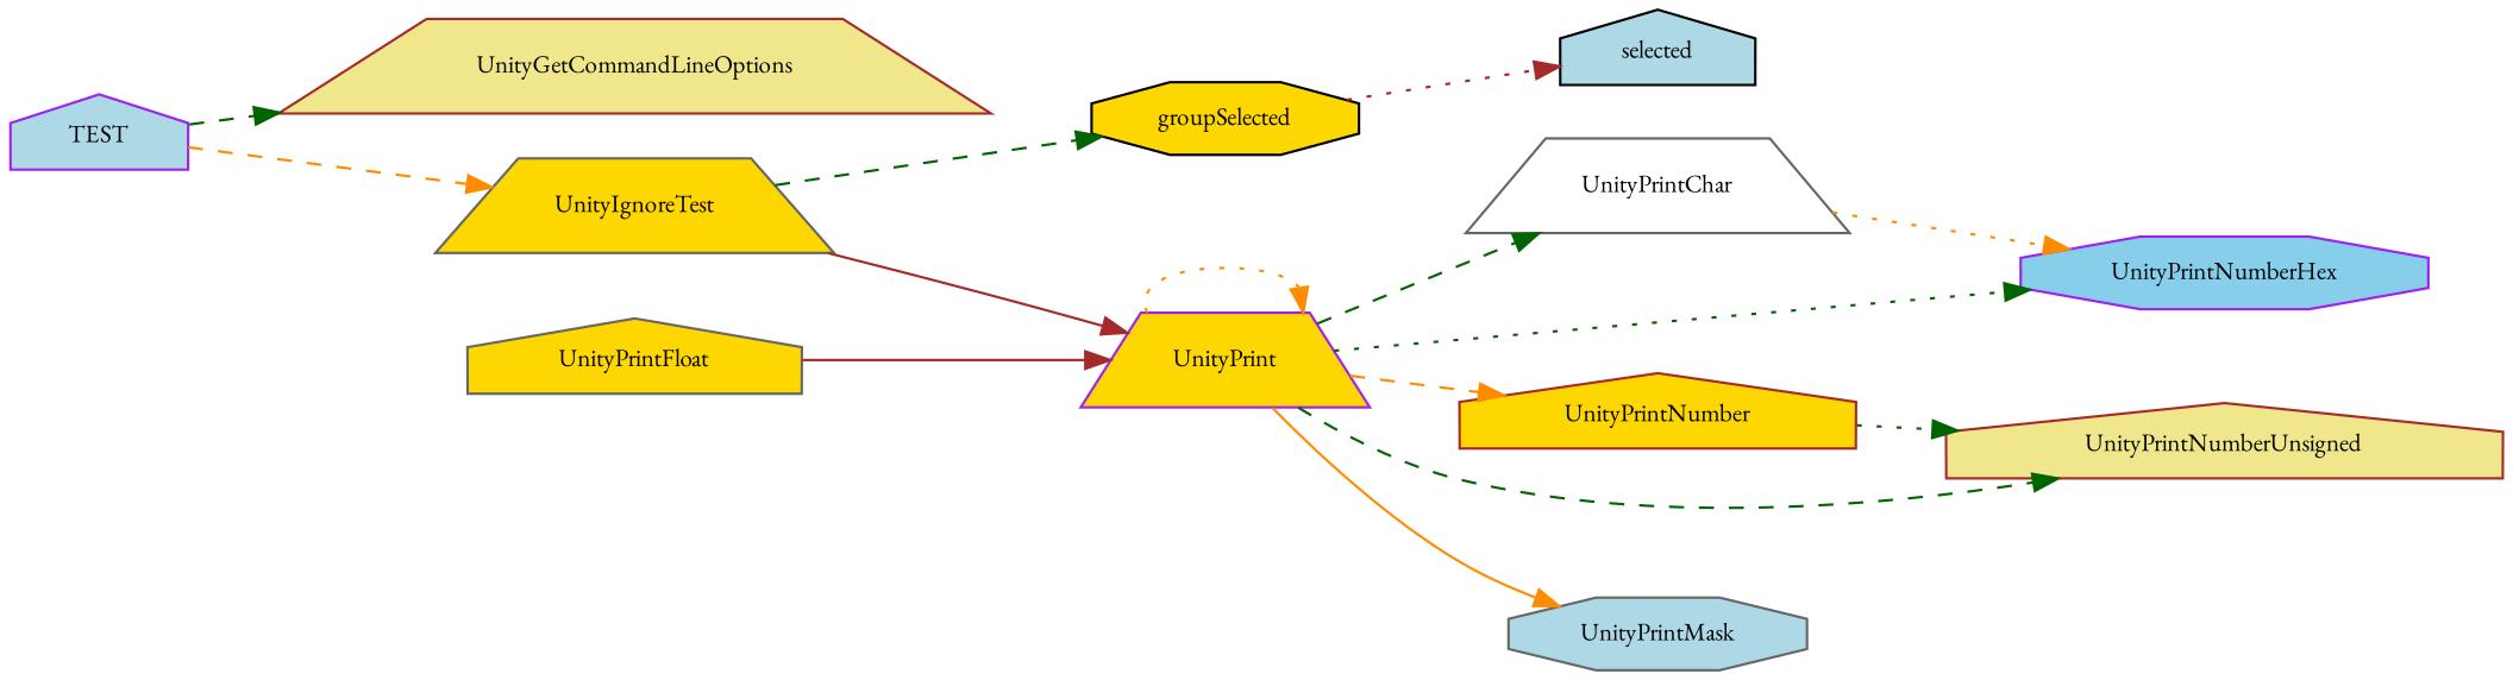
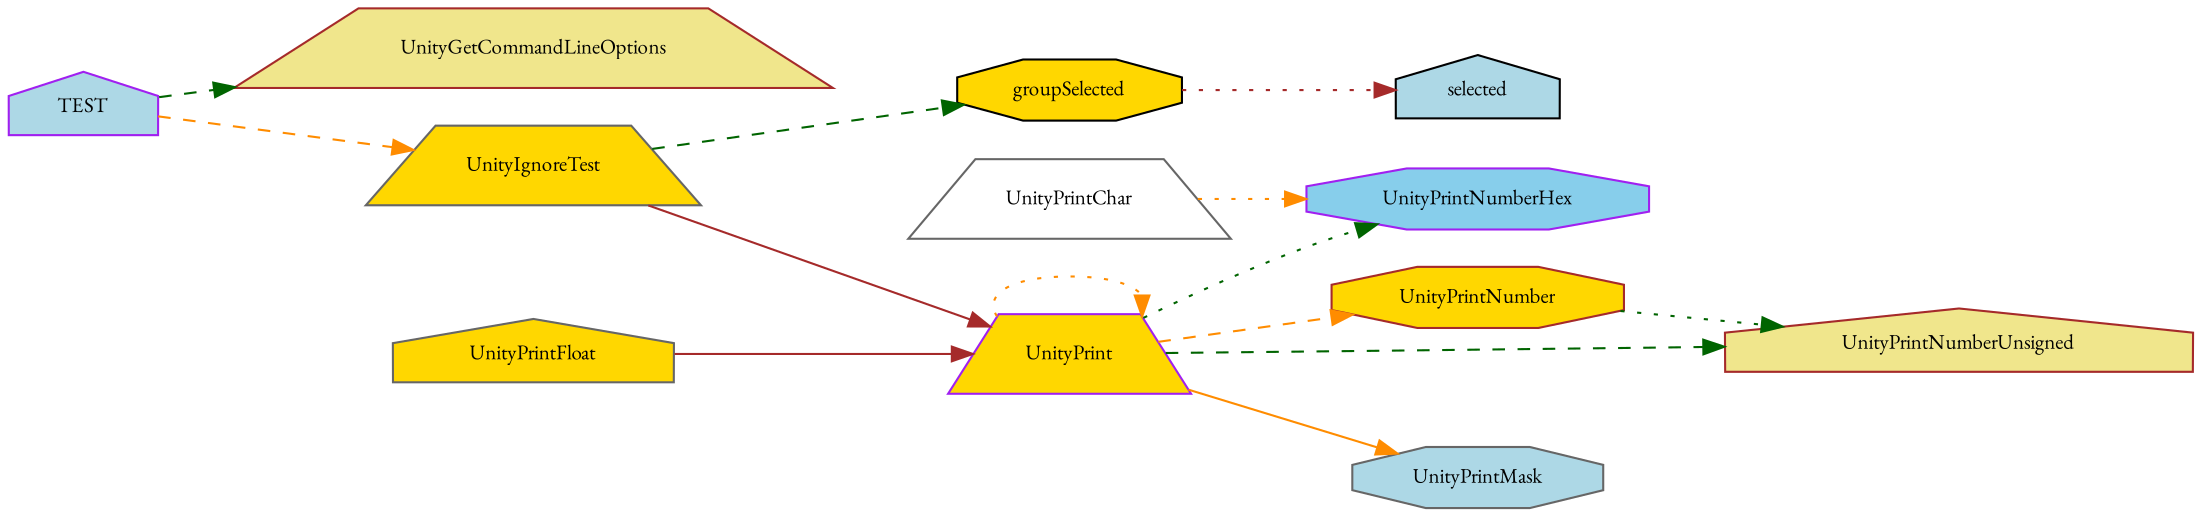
  digraph {
    fontname="EB Garamond"
    rankdir=LR
    node [color=gray40 fillcolor=gold fontname="EB Garamond" fontsize=10 shape=house style=filled]
    edge [color=darkgreen fontname="EB Garamond" fontsize=10 labelfontname=Helvetica labelfontsize=10 style=dashed]
    n1 [color=purple fillcolor=lightblue fontcolor=black height=0.2 label=TEST width=0.4]
    n2 [color=brown fillcolor=khaki height=0.2 label=UnityGetCommandLineOptions shape=trapezium width=0.4]
    n3 [height=0.2 label=UnityIgnoreTest shape=trapezium width=0.4]
    n4 [color=black height=0.2 label=groupSelected shape=octagon width=0.4]
    n5 [color=purple height=0.2 label=UnityPrint shape=trapezium width=0.4]
    n6 [color=black fillcolor=lightblue height=0.2 label=selected width=0.4]
    n7 [fillcolor=white height=0.2 label=UnityPrintChar shape=trapezium width=0.4]
    n8 [color=purple fillcolor=skyblue height=0.2 label=UnityPrintNumberHex shape=octagon width=0.4]
-   n9 [color=brown height=0.2 label=UnityPrintNumber width=0.4]
+   n9 [color=brown height=0.2 label=UnityPrintNumber shape=octagon width=0.4]
    n10 [color=brown fillcolor=khaki height=0.2 label=UnityPrintNumberUnsigned width=0.4]
    n11 [fillcolor=lightblue height=0.2 label=UnityPrintMask shape=octagon width=0.4]
    n12 [height=0.2 label=UnityPrintFloat width=0.4]
    n1 -> n2
    n1 -> n3 [color=darkorange]
    n3 -> n4
    n3 -> n5 [color=brown style=solid]
    n4 -> n6 [color=brown style=dotted]
    n5 -> n5 [color=darkorange style=dotted]
-   n5 -> n7
    n5 -> n8 [style=dotted]
    n5 -> n9 [color=darkorange]
    n5 -> n10
    n5 -> n11 [color=darkorange style=solid]
    n7 -> n8 [color=darkorange style=dotted]
    n9 -> n10 [style=dotted]
    n12 -> n5 [color=brown style=solid]
  }
